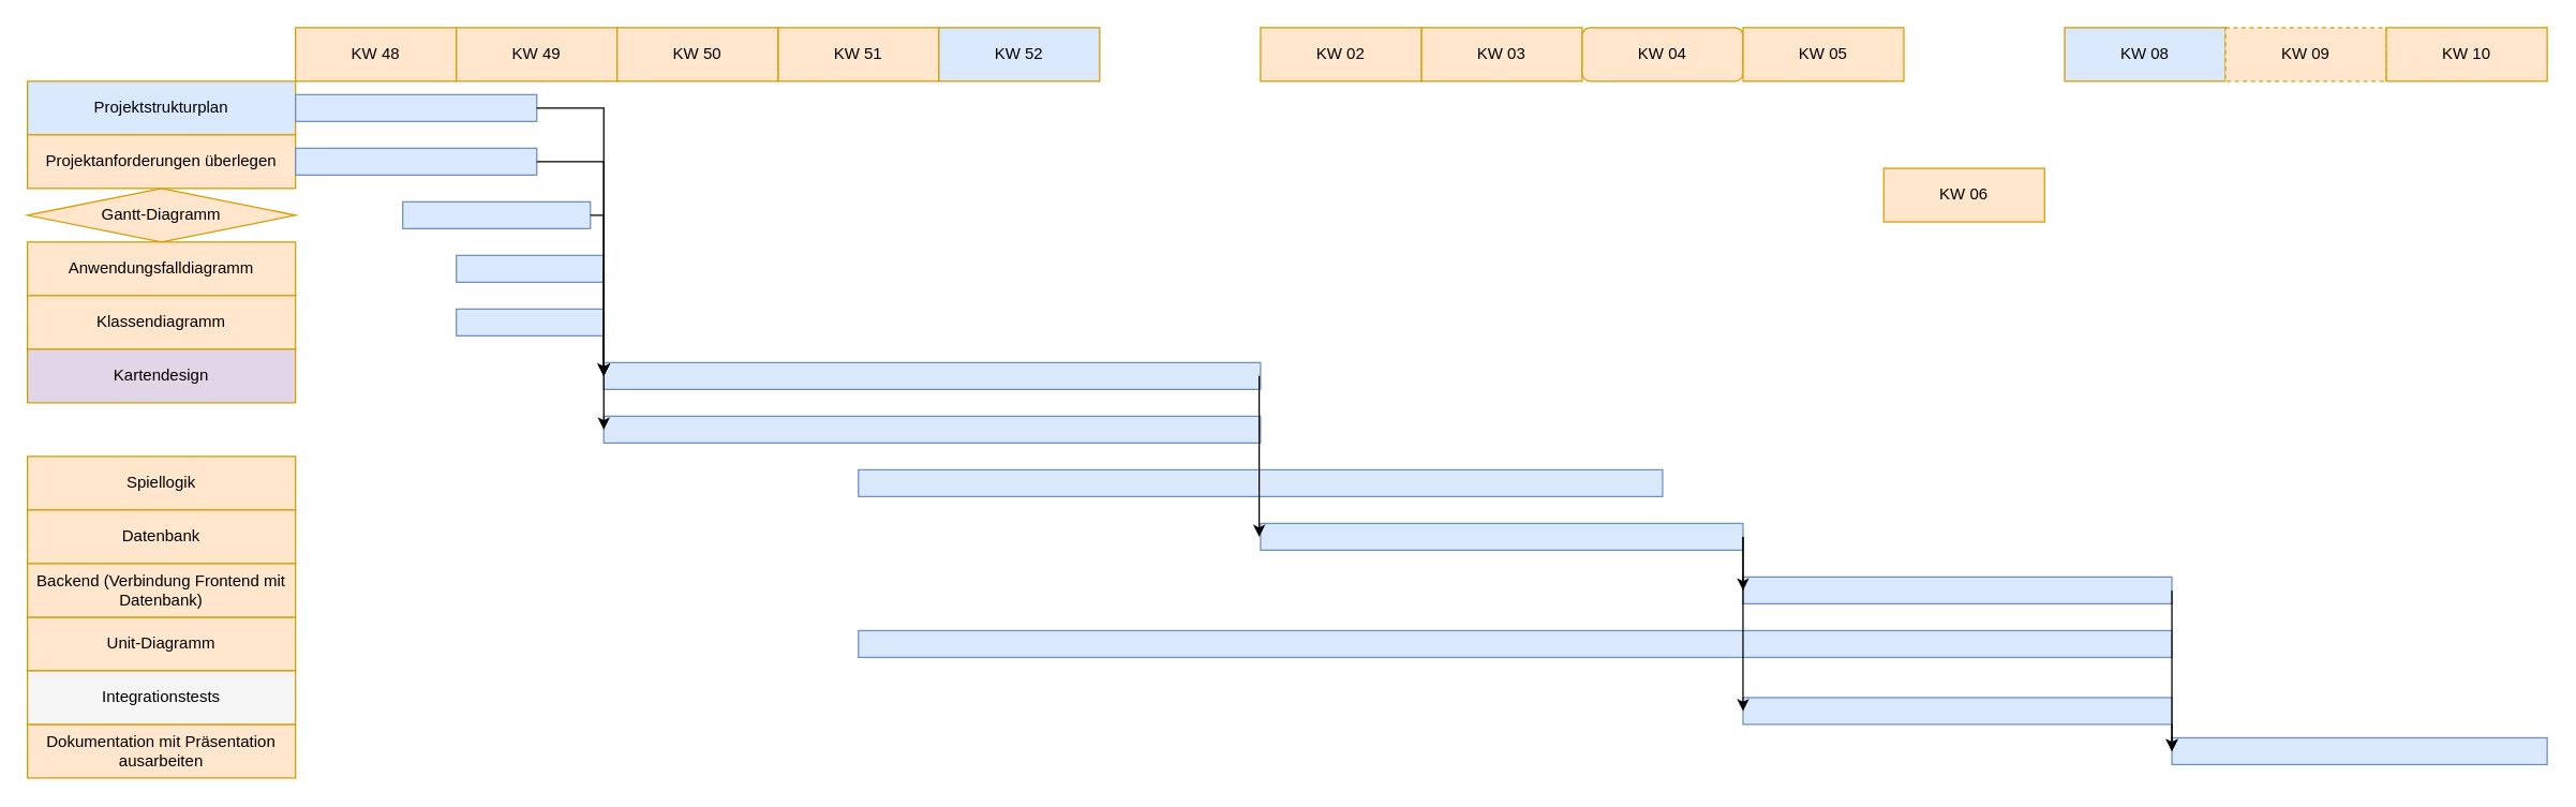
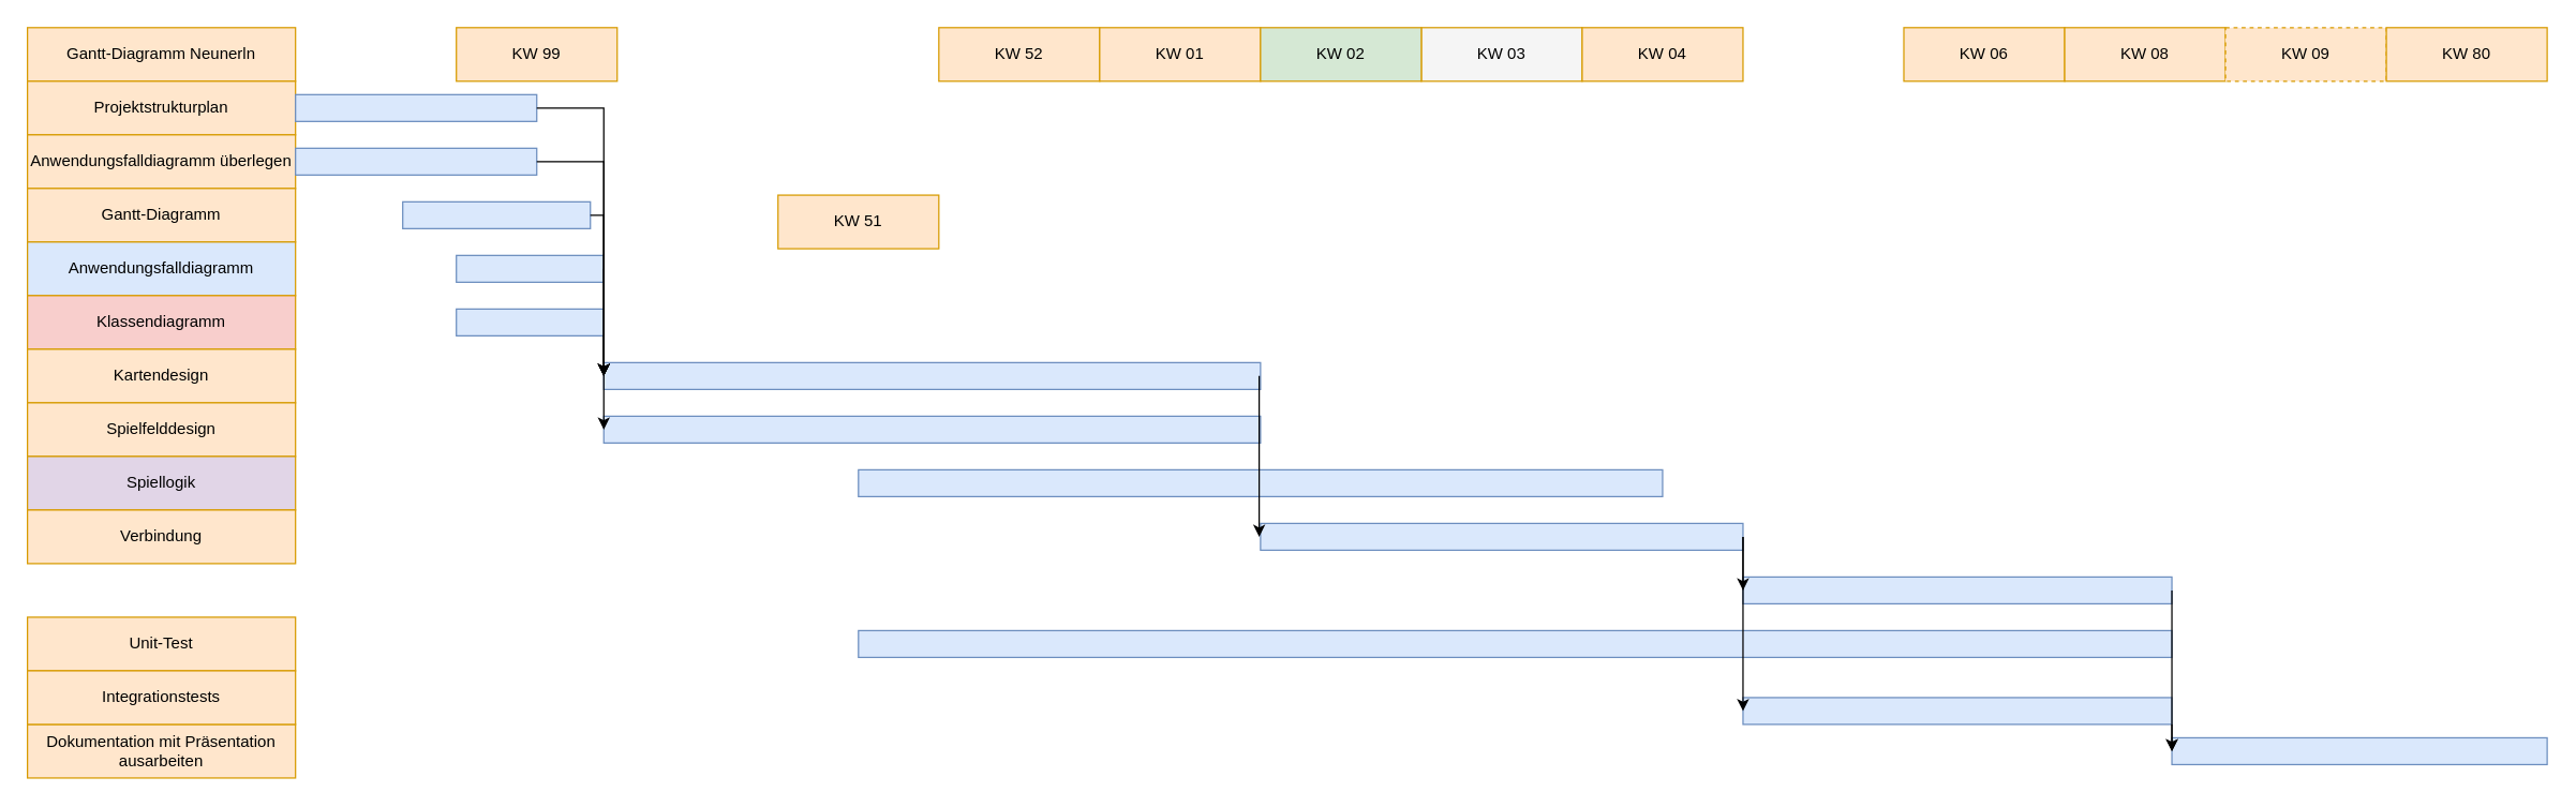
  <mxCell id="0" />
  <mxCell id="1" parent="0" />
- <mxCell id="3" value="Projektstrukturplan" style="rounded=0;whiteSpace=wrap;html=1;fillColor=#dae8fc;strokeColor=#d79b00;" parent="1" vertex="1"><mxGeometry y="60" width="200" height="40" as="geometry" x="20" /></mxCell>
- <mxCell id="4" value="Projektanforderungen überlegen" style="rounded=0;whiteSpace=wrap;html=1;fillColor=#ffe6cc;strokeColor=#d79b00;" parent="1" vertex="1"><mxGeometry y="100" width="200" height="40" as="geometry" x="20" /></mxCell>
- <mxCell id="5" value="Gantt-Diagramm " style="rhombus;whiteSpace=wrap;html=1;fillColor=#ffe6cc;strokeColor=#d79b00;" parent="1" vertex="1"><mxGeometry y="140" width="200" height="40" as="geometry" x="20" /></mxCell>
- <mxCell id="6" value="Anwendungsfalldiagramm" style="rounded=0;whiteSpace=wrap;html=1;fillColor=#ffe6cc;strokeColor=#d79b00;" parent="1" vertex="1"><mxGeometry y="180" width="200" height="40" as="geometry" x="20" /></mxCell>
- <mxCell id="7" value="Klassendiagramm" style="rounded=0;whiteSpace=wrap;html=1;fillColor=#ffe6cc;strokeColor=#d79b00;" parent="1" vertex="1"><mxGeometry y="220" width="200" height="40" as="geometry" x="20" /></mxCell>
- <mxCell id="8" value="Kartendesign" style="rounded=0;whiteSpace=wrap;html=1;fillColor=#e1d5e7;strokeColor=#d79b00;" parent="1" vertex="1"><mxGeometry y="260" width="200" height="40" as="geometry" x="20" /></mxCell>
- <mxCell id="10" value="Spiellogik" style="rounded=0;whiteSpace=wrap;html=1;fillColor=#ffe6cc;strokeColor=#d79b00;" parent="1" vertex="1"><mxGeometry y="340" width="200" height="40" as="geometry" x="20" /></mxCell>
- <mxCell id="11" value="Datenbank" style="rounded=0;whiteSpace=wrap;html=1;fillColor=#ffe6cc;strokeColor=#d79b00;" parent="1" vertex="1"><mxGeometry y="380" width="200" height="40" as="geometry" x="20" /></mxCell>
- <mxCell id="12" value="Unit-Diagramm" style="rounded=0;whiteSpace=wrap;html=1;fillColor=#ffe6cc;strokeColor=#d79b00;" parent="1" vertex="1"><mxGeometry y="460" width="200" height="40" as="geometry" x="20" /></mxCell>
+ <mxCell id="2" value="Gantt-Diagramm Neunerln" style="rounded=0;whiteSpace=wrap;html=1;fillColor=#ffe6cc;strokeColor=#d79b00;" parent="1" vertex="1"><mxGeometry width="200" height="40" as="geometry" x="20" y="20" /></mxCell>
+ <mxCell id="3" value="Projektstrukturplan" style="rounded=0;whiteSpace=wrap;html=1;fillColor=#ffe6cc;strokeColor=#d79b00;" parent="1" vertex="1"><mxGeometry y="60" width="200" height="40" as="geometry" x="20" /></mxCell>
+ <mxCell id="4" value="Anwendungsfalldiagramm überlegen" style="rounded=0;whiteSpace=wrap;html=1;fillColor=#ffe6cc;strokeColor=#d79b00;" parent="1" vertex="1"><mxGeometry y="100" width="200" height="40" as="geometry" x="20" /></mxCell>
+ <mxCell id="5" value="Gantt-Diagramm " style="rounded=0;whiteSpace=wrap;html=1;fillColor=#ffe6cc;strokeColor=#d79b00;" parent="1" vertex="1"><mxGeometry y="140" width="200" height="40" as="geometry" x="20" /></mxCell>
+ <mxCell id="6" value="Anwendungsfalldiagramm" style="rounded=0;whiteSpace=wrap;html=1;fillColor=#dae8fc;strokeColor=#d79b00;" parent="1" vertex="1"><mxGeometry y="180" width="200" height="40" as="geometry" x="20" /></mxCell>
+ <mxCell id="7" value="Klassendiagramm" style="rounded=0;whiteSpace=wrap;html=1;fillColor=#f8cecc;strokeColor=#d79b00;" parent="1" vertex="1"><mxGeometry y="220" width="200" height="40" as="geometry" x="20" /></mxCell>
+ <mxCell id="8" value="Kartendesign" style="rounded=0;whiteSpace=wrap;html=1;fillColor=#ffe6cc;strokeColor=#d79b00;" parent="1" vertex="1"><mxGeometry y="260" width="200" height="40" as="geometry" x="20" /></mxCell>
+ <mxCell id="9" value="Spielfelddesign" style="rounded=0;whiteSpace=wrap;html=1;fillColor=#ffe6cc;strokeColor=#d79b00;" parent="1" vertex="1"><mxGeometry y="300" width="200" height="40" as="geometry" x="20" /></mxCell>
+ <mxCell id="10" value="Spiellogik" style="rounded=0;whiteSpace=wrap;html=1;fillColor=#e1d5e7;strokeColor=#d79b00;" parent="1" vertex="1"><mxGeometry y="340" width="200" height="40" as="geometry" x="20" /></mxCell>
+ <mxCell id="11" value="Verbindung" style="rounded=0;whiteSpace=wrap;html=1;fillColor=#ffe6cc;strokeColor=#d79b00;" parent="1" vertex="1"><mxGeometry y="380" width="200" height="40" as="geometry" x="20" /></mxCell>
+ <mxCell id="12" value="Unit-Test" style="rounded=0;whiteSpace=wrap;html=1;fillColor=#ffe6cc;strokeColor=#d79b00;" parent="1" vertex="1"><mxGeometry y="460" width="200" height="40" as="geometry" x="20" /></mxCell>
  <mxCell id="13" value="Dokumentation mit Präsentation ausarbeiten" style="rounded=0;whiteSpace=wrap;html=1;fillColor=#ffe6cc;strokeColor=#d79b00;" parent="1" vertex="1"><mxGeometry y="540" width="200" height="40" as="geometry" x="20" /></mxCell>
  <mxCell id="14" value="" style="rounded=0;whiteSpace=wrap;html=1;fillColor=#dae8fc;strokeColor=#6c8ebf;" parent="1" vertex="1"><mxGeometry x="220" y="70" width="180" height="20" as="geometry" /></mxCell>
  <mxCell id="15" value="" style="rounded=0;whiteSpace=wrap;html=1;fillColor=#dae8fc;strokeColor=#6c8ebf;" parent="1" vertex="1"><mxGeometry x="220" y="110" width="180" height="20" as="geometry" /></mxCell>
  <mxCell id="16" value="" style="rounded=0;whiteSpace=wrap;html=1;fillColor=#dae8fc;strokeColor=#6c8ebf;" parent="1" vertex="1"><mxGeometry x="300" y="150" width="140" height="20" as="geometry" /></mxCell>
  <mxCell id="17" value="" style="rounded=0;whiteSpace=wrap;html=1;fillColor=#dae8fc;strokeColor=#6c8ebf;" parent="1" vertex="1"><mxGeometry x="340" y="190" width="110" height="20" as="geometry" /></mxCell>
  <mxCell id="18" value="" style="rounded=0;whiteSpace=wrap;html=1;fillColor=#dae8fc;strokeColor=#6c8ebf;" parent="1" vertex="1"><mxGeometry x="340" y="230" width="110" height="20" as="geometry" /></mxCell>
  <mxCell id="19" value="" style="rounded=0;whiteSpace=wrap;html=1;fillColor=#dae8fc;strokeColor=#6c8ebf;" parent="1" vertex="1"><mxGeometry x="450" y="270" width="490" height="20" as="geometry" /></mxCell>
  <mxCell id="20" value="" style="rounded=0;whiteSpace=wrap;html=1;fillColor=#dae8fc;strokeColor=#6c8ebf;" parent="1" vertex="1"><mxGeometry x="450" y="310" width="490" height="20" as="geometry" /></mxCell>
- <mxCell id="21" value="KW 48" style="rounded=0;whiteSpace=wrap;html=1;fillColor=#ffe6cc;strokeColor=#d79b00;" parent="1" vertex="1"><mxGeometry x="220" width="120" height="40" as="geometry" y="20" /></mxCell>
- <mxCell id="22" value="KW 49" style="rounded=0;whiteSpace=wrap;html=1;fillColor=#ffe6cc;strokeColor=#d79b00;" parent="1" vertex="1"><mxGeometry x="340" width="120" height="40" as="geometry" y="20" /></mxCell>
- <mxCell id="23" value="KW 51" style="rounded=0;whiteSpace=wrap;html=1;fillColor=#ffe6cc;strokeColor=#d79b00;" parent="1" vertex="1"><mxGeometry x="580" width="120" height="40" as="geometry" y="20" /></mxCell>
- <mxCell id="24" value="KW 50" style="rounded=0;whiteSpace=wrap;html=1;fillColor=#ffe6cc;strokeColor=#d79b00;" parent="1" vertex="1"><mxGeometry x="460" width="120" height="40" as="geometry" y="20" /></mxCell>
- <mxCell id="25" value="KW 52" style="rounded=0;whiteSpace=wrap;html=1;fillColor=#dae8fc;strokeColor=#d79b00;" parent="1" vertex="1"><mxGeometry x="700" width="120" height="40" as="geometry" y="20" /></mxCell>
- <mxCell id="27" value="KW 03" style="rounded=0;whiteSpace=wrap;html=1;fillColor=#ffe6cc;strokeColor=#d79b00;" parent="1" vertex="1"><mxGeometry x="1060" width="120" height="40" as="geometry" y="20" /></mxCell>
- <mxCell id="28" value="KW 02" style="rounded=0;whiteSpace=wrap;html=1;fillColor=#ffe6cc;strokeColor=#d79b00;" parent="1" vertex="1"><mxGeometry x="940" width="120" height="40" as="geometry" y="20" /></mxCell>
- <mxCell id="29" value="KW 04" style="whiteSpace=wrap;html=1;fillColor=#ffe6cc;strokeColor=#d79b00;rounded=1;" parent="1" vertex="1"><mxGeometry x="1180" width="120" height="40" as="geometry" y="20" /></mxCell>
- <mxCell id="30" value="Backend (Verbindung Frontend mit Datenbank)" style="rounded=0;whiteSpace=wrap;html=1;fillColor=#ffe6cc;strokeColor=#d79b00;" parent="1" vertex="1"><mxGeometry y="420" width="200" height="40" as="geometry" x="20" /></mxCell>
+ <mxCell id="22" value="KW 99" style="rounded=0;whiteSpace=wrap;html=1;fillColor=#ffe6cc;strokeColor=#d79b00;" parent="1" vertex="1"><mxGeometry x="340" width="120" height="40" as="geometry" y="20" /></mxCell>
+ <mxCell id="23" value="KW 51" style="rounded=0;whiteSpace=wrap;html=1;fillColor=#ffe6cc;strokeColor=#d79b00;" parent="1" vertex="1"><mxGeometry x="580" y="145" width="120" height="40" as="geometry" /></mxCell>
+ <mxCell id="25" value="KW 52" style="rounded=0;whiteSpace=wrap;html=1;fillColor=#ffe6cc;strokeColor=#d79b00;" parent="1" vertex="1"><mxGeometry x="700" width="120" height="40" as="geometry" y="20" /></mxCell>
+ <mxCell id="26" value="KW 01" style="rounded=0;whiteSpace=wrap;html=1;fillColor=#ffe6cc;strokeColor=#d79b00;" parent="1" vertex="1"><mxGeometry x="820" width="120" height="40" as="geometry" y="20" /></mxCell>
+ <mxCell id="27" value="KW 03" style="rounded=0;whiteSpace=wrap;html=1;fillColor=#f5f5f5;strokeColor=#d79b00;" parent="1" vertex="1"><mxGeometry x="1060" width="120" height="40" as="geometry" y="20" /></mxCell>
+ <mxCell id="28" value="KW 02" style="rounded=0;whiteSpace=wrap;html=1;fillColor=#d5e8d4;strokeColor=#d79b00;" parent="1" vertex="1"><mxGeometry x="940" width="120" height="40" as="geometry" y="20" /></mxCell>
+ <mxCell id="29" value="KW 04" style="rounded=0;whiteSpace=wrap;html=1;fillColor=#ffe6cc;strokeColor=#d79b00;" parent="1" vertex="1"><mxGeometry x="1180" width="120" height="40" as="geometry" y="20" /></mxCell>
  <mxCell id="31" value="" style="rounded=0;whiteSpace=wrap;html=1;fillColor=#dae8fc;strokeColor=#6c8ebf;" parent="1" vertex="1"><mxGeometry x="640" y="350" width="600" height="20" as="geometry" /></mxCell>
  <mxCell id="32" value="" style="rounded=0;whiteSpace=wrap;html=1;fillColor=#dae8fc;strokeColor=#6c8ebf;" parent="1" vertex="1"><mxGeometry x="940" y="390" width="360" height="20" as="geometry" /></mxCell>
  <mxCell id="33" value="" style="rounded=0;whiteSpace=wrap;html=1;fillColor=#dae8fc;strokeColor=#6c8ebf;" parent="1" vertex="1"><mxGeometry x="1300" y="430" width="320" height="20" as="geometry" /></mxCell>
- <mxCell id="34" value="KW 05" style="rounded=0;whiteSpace=wrap;html=1;fillColor=#ffe6cc;strokeColor=#d79b00;" parent="1" vertex="1"><mxGeometry x="1300" width="120" height="40" as="geometry" y="20" /></mxCell>
- <mxCell id="35" value="KW 06" style="rounded=0;whiteSpace=wrap;html=1;fillColor=#ffe6cc;strokeColor=#d79b00;" parent="1" vertex="1"><mxGeometry x="1405" y="125" width="120" height="40" as="geometry" /></mxCell>
+ <mxCell id="35" value="KW 06" style="rounded=0;whiteSpace=wrap;html=1;fillColor=#ffe6cc;strokeColor=#d79b00;" parent="1" vertex="1"><mxGeometry x="1420" width="120" height="40" as="geometry" y="20" /></mxCell>
  <mxCell id="36" value="" style="rounded=0;whiteSpace=wrap;html=1;fillColor=#dae8fc;strokeColor=#6c8ebf;" parent="1" vertex="1"><mxGeometry x="1620" y="550" width="280" height="20" as="geometry" /></mxCell>
- <mxCell id="37" value="KW 08" style="rounded=0;whiteSpace=wrap;html=1;fillColor=#dae8fc;strokeColor=#d79b00;" parent="1" vertex="1"><mxGeometry x="1540" width="120" height="40" as="geometry" y="20" /></mxCell>
- <mxCell id="38" value="Integrationstests" style="rounded=0;whiteSpace=wrap;html=1;fillColor=#f5f5f5;strokeColor=#d79b00;" parent="1" vertex="1"><mxGeometry y="500" width="200" height="40" as="geometry" x="20" /></mxCell>
+ <mxCell id="37" value="KW 08" style="rounded=0;whiteSpace=wrap;html=1;fillColor=#ffe6cc;strokeColor=#d79b00;" parent="1" vertex="1"><mxGeometry x="1540" width="120" height="40" as="geometry" y="20" /></mxCell>
+ <mxCell id="38" value="Integrationstests" style="rounded=0;whiteSpace=wrap;html=1;fillColor=#ffe6cc;strokeColor=#d79b00;" parent="1" vertex="1"><mxGeometry y="500" width="200" height="40" as="geometry" x="20" /></mxCell>
  <mxCell id="39" value="" style="rounded=0;whiteSpace=wrap;html=1;fillColor=#dae8fc;strokeColor=#6c8ebf;" parent="1" vertex="1"><mxGeometry x="640" y="470" width="980" height="20" as="geometry" /></mxCell>
  <mxCell id="40" value="" style="rounded=0;whiteSpace=wrap;html=1;fillColor=#dae8fc;strokeColor=#6c8ebf;" parent="1" vertex="1"><mxGeometry x="1300" y="520" width="320" height="20" as="geometry" /></mxCell>
  <mxCell id="41" value="" style="endArrow=classic;html=1;rounded=0;entryX=0;entryY=0.5;entryDx=0;entryDy=0;exitX=1;exitY=0.5;exitDx=0;exitDy=0;" parent="1" source="32" target="40" edge="1"><mxGeometry width="50" height="50" relative="1" as="geometry"><mxPoint x="1160" y="410" as="sourcePoint" /><mxPoint x="1210" y="360" as="targetPoint" /><Array as="points" /></mxGeometry></mxCell>
  <mxCell id="42" value="" style="endArrow=classic;html=1;rounded=0;entryX=0;entryY=0.5;entryDx=0;entryDy=0;exitX=1;exitY=1;exitDx=0;exitDy=0;" parent="1" source="40" target="36" edge="1"><mxGeometry width="50" height="50" relative="1" as="geometry"><mxPoint x="1400" y="530" as="sourcePoint" /><mxPoint x="1450" y="480" as="targetPoint" /><Array as="points" /></mxGeometry></mxCell>
  <mxCell id="43" value="" style="endArrow=classic;html=1;rounded=0;entryX=0;entryY=0.5;entryDx=0;entryDy=0;exitX=1;exitY=1;exitDx=0;exitDy=0;" parent="1" source="18" target="19" edge="1"><mxGeometry width="50" height="50" relative="1" as="geometry"><mxPoint x="434" y="250" as="sourcePoint" /><mxPoint x="484" y="200" as="targetPoint" /><Array as="points" /></mxGeometry></mxCell>
  <mxCell id="44" value="" style="endArrow=classic;html=1;rounded=0;entryX=0;entryY=0.5;entryDx=0;entryDy=0;exitX=1;exitY=1;exitDx=0;exitDy=0;" parent="1" source="18" target="20" edge="1"><mxGeometry width="50" height="50" relative="1" as="geometry"><mxPoint x="434" y="250" as="sourcePoint" /><mxPoint x="484" y="200" as="targetPoint" /><Array as="points"><mxPoint x="450" y="290" /></Array></mxGeometry></mxCell>
  <mxCell id="45" value="" style="endArrow=classic;html=1;rounded=0;exitX=1;exitY=0.5;exitDx=0;exitDy=0;" parent="1" edge="1"><mxGeometry width="50" height="50" relative="1" as="geometry"><mxPoint x="1300" y="400" as="sourcePoint" /><mxPoint x="1300" y="440" as="targetPoint" /><Array as="points" /></mxGeometry></mxCell>
  <mxCell id="46" value="" style="endArrow=classic;html=1;rounded=0;entryX=0;entryY=0.5;entryDx=0;entryDy=0;exitX=1;exitY=0.5;exitDx=0;exitDy=0;" parent="1" source="17" edge="1"><mxGeometry width="50" height="50" relative="1" as="geometry"><mxPoint x="450" y="200" as="sourcePoint" /><mxPoint x="450" y="280" as="targetPoint" /><Array as="points"><mxPoint x="450" y="200" /><mxPoint x="450" y="250" /></Array></mxGeometry></mxCell>
  <mxCell id="47" value="" style="endArrow=classic;html=1;rounded=0;exitX=1;exitY=0.5;exitDx=0;exitDy=0;" parent="1" edge="1"><mxGeometry width="50" height="50" relative="1" as="geometry"><mxPoint x="440" y="160" as="sourcePoint" /><mxPoint x="450" y="280" as="targetPoint" /><Array as="points"><mxPoint x="450" y="160" /><mxPoint x="450" y="210" /></Array></mxGeometry></mxCell>
  <mxCell id="48" value="" style="endArrow=classic;html=1;rounded=0;exitX=1;exitY=0.5;exitDx=0;exitDy=0;" parent="1" source="15" edge="1"><mxGeometry width="50" height="50" relative="1" as="geometry"><mxPoint x="440" y="120" as="sourcePoint" /><mxPoint x="450" y="280" as="targetPoint" /><Array as="points"><mxPoint x="450" y="120" /><mxPoint x="450" y="170" /></Array></mxGeometry></mxCell>
  <mxCell id="49" value="" style="endArrow=classic;html=1;rounded=0;exitX=1;exitY=0.5;exitDx=0;exitDy=0;" parent="1" edge="1"><mxGeometry width="50" height="50" relative="1" as="geometry"><mxPoint x="400" y="80" as="sourcePoint" /><mxPoint x="450" y="280" as="targetPoint" /><Array as="points"><mxPoint x="450" y="80" /><mxPoint x="450" y="130" /></Array></mxGeometry></mxCell>
  <mxCell id="50" value="" style="endArrow=classic;html=1;rounded=0;" parent="1" edge="1"><mxGeometry width="50" height="50" relative="1" as="geometry"><mxPoint x="939" y="320" as="sourcePoint" /><mxPoint x="939" y="400" as="targetPoint" /><Array as="points"><mxPoint x="939" y="280" /><mxPoint x="939" y="320" /><mxPoint x="939" y="370" /></Array></mxGeometry></mxCell>
  <mxCell id="51" value="" style="endArrow=classic;html=1;rounded=0;exitX=1;exitY=0.5;exitDx=0;exitDy=0;" parent="1" source="33" edge="1"><mxGeometry width="50" height="50" relative="1" as="geometry"><mxPoint x="1420" y="460" as="sourcePoint" /><mxPoint x="1620" y="560" as="targetPoint" /><Array as="points" /></mxGeometry></mxCell>
  <mxCell id="52" value="KW 09" style="rounded=0;whiteSpace=wrap;html=1;fillColor=#ffe6cc;strokeColor=#d79b00;dashed=1;" vertex="1" parent="1"><mxGeometry x="1660" width="120" height="40" as="geometry" y="20" /></mxCell>
- <mxCell id="53" value="KW 10" style="rounded=0;whiteSpace=wrap;html=1;fillColor=#ffe6cc;strokeColor=#d79b00;" vertex="1" parent="1"><mxGeometry x="1780" width="120" height="40" as="geometry" y="20" /></mxCell>
+ <mxCell id="53" value="KW 80" style="rounded=0;whiteSpace=wrap;html=1;fillColor=#ffe6cc;strokeColor=#d79b00;" vertex="1" parent="1"><mxGeometry x="1780" width="120" height="40" as="geometry" y="20" /></mxCell>
